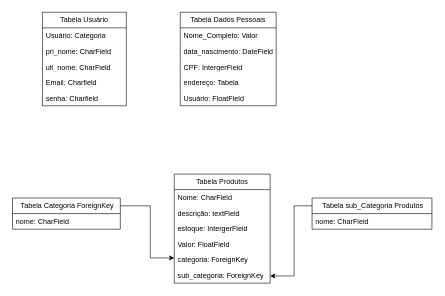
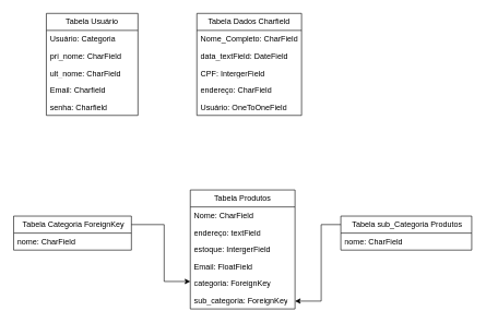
  <mxCell id="0" />
  <mxCell id="1" parent="0" />
  <mxCell id="2" value="Tabela Usuário" style="swimlane;fontStyle=0;childLayout=stackLayout;horizontal=1;startSize=26;fillColor=none;horizontalStack=0;resizeParent=1;resizeParentMax=0;resizeLast=0;collapsible=1;marginBottom=0;whiteSpace=wrap;html=1;" vertex="1" parent="1"><mxGeometry x="70" y="20" width="140" height="156" as="geometry" /></mxCell>
  <mxCell id="3" value="Usuário: Categoria" style="text;strokeColor=none;fillColor=none;align=left;verticalAlign=top;spacingLeft=4;spacingRight=4;overflow=hidden;rotatable=0;points=[[0,0.5],[1,0.5]];portConstraint=eastwest;whiteSpace=wrap;html=1;" vertex="1" parent="2"><mxGeometry y="26" width="140" height="26" as="geometry" /></mxCell>
  <mxCell id="4" value="pri_nome: CharField" style="text;strokeColor=none;fillColor=none;align=left;verticalAlign=top;spacingLeft=4;spacingRight=4;overflow=hidden;rotatable=0;points=[[0,0.5],[1,0.5]];portConstraint=eastwest;whiteSpace=wrap;html=1;" vertex="1" parent="2"><mxGeometry y="52" width="140" height="26" as="geometry" /></mxCell>
  <mxCell id="5" value="ult_nome: CharField" style="text;strokeColor=none;fillColor=none;align=left;verticalAlign=top;spacingLeft=4;spacingRight=4;overflow=hidden;rotatable=0;points=[[0,0.5],[1,0.5]];portConstraint=eastwest;whiteSpace=wrap;html=1;" vertex="1" parent="2"><mxGeometry y="78" width="140" height="26" as="geometry" /></mxCell>
  <mxCell id="6" value="Email: Charfield" style="text;strokeColor=none;fillColor=none;align=left;verticalAlign=top;spacingLeft=4;spacingRight=4;overflow=hidden;rotatable=0;points=[[0,0.5],[1,0.5]];portConstraint=eastwest;whiteSpace=wrap;html=1;" vertex="1" parent="2"><mxGeometry y="104" width="140" height="26" as="geometry" /></mxCell>
  <mxCell id="7" value="senha: Charfield" style="text;strokeColor=none;fillColor=none;align=left;verticalAlign=top;spacingLeft=4;spacingRight=4;overflow=hidden;rotatable=0;points=[[0,0.5],[1,0.5]];portConstraint=eastwest;whiteSpace=wrap;html=1;" vertex="1" parent="2"><mxGeometry y="130" width="140" height="26" as="geometry" /></mxCell>
- <mxCell id="8" value="Tabela Dados Pessoais" style="swimlane;fontStyle=0;childLayout=stackLayout;horizontal=1;startSize=26;fillColor=none;horizontalStack=0;resizeParent=1;resizeParentMax=0;resizeLast=0;collapsible=1;marginBottom=0;whiteSpace=wrap;html=1;" vertex="1" parent="1"><mxGeometry x="300" y="20" width="160" height="156" as="geometry" /></mxCell>
- <mxCell id="9" value="Nome_Completo: Valor" style="text;strokeColor=none;fillColor=none;align=left;verticalAlign=top;spacingLeft=4;spacingRight=4;overflow=hidden;rotatable=0;points=[[0,0.5],[1,0.5]];portConstraint=eastwest;whiteSpace=wrap;html=1;" vertex="1" parent="8"><mxGeometry y="26" width="160" height="26" as="geometry" /></mxCell>
- <mxCell id="10" value="data_nascimento: DateField" style="text;strokeColor=none;fillColor=none;align=left;verticalAlign=top;spacingLeft=4;spacingRight=4;overflow=hidden;rotatable=0;points=[[0,0.5],[1,0.5]];portConstraint=eastwest;whiteSpace=wrap;html=1;" vertex="1" parent="8"><mxGeometry y="52" width="160" height="26" as="geometry" /></mxCell>
+ <mxCell id="8" value="Tabela Dados Charfield" style="swimlane;fontStyle=0;childLayout=stackLayout;horizontal=1;startSize=26;fillColor=none;horizontalStack=0;resizeParent=1;resizeParentMax=0;resizeLast=0;collapsible=1;marginBottom=0;whiteSpace=wrap;html=1;" vertex="1" parent="1"><mxGeometry x="300" y="20" width="160" height="156" as="geometry" /></mxCell>
+ <mxCell id="9" value="Nome_Completo: CharField" style="text;strokeColor=none;fillColor=none;align=left;verticalAlign=top;spacingLeft=4;spacingRight=4;overflow=hidden;rotatable=0;points=[[0,0.5],[1,0.5]];portConstraint=eastwest;whiteSpace=wrap;html=1;" vertex="1" parent="8"><mxGeometry y="26" width="160" height="26" as="geometry" /></mxCell>
+ <mxCell id="10" value="data_textField: DateField" style="text;strokeColor=none;fillColor=none;align=left;verticalAlign=top;spacingLeft=4;spacingRight=4;overflow=hidden;rotatable=0;points=[[0,0.5],[1,0.5]];portConstraint=eastwest;whiteSpace=wrap;html=1;" vertex="1" parent="8"><mxGeometry y="52" width="160" height="26" as="geometry" /></mxCell>
  <mxCell id="11" value="CPF: IntergerField" style="text;strokeColor=none;fillColor=none;align=left;verticalAlign=top;spacingLeft=4;spacingRight=4;overflow=hidden;rotatable=0;points=[[0,0.5],[1,0.5]];portConstraint=eastwest;whiteSpace=wrap;html=1;" vertex="1" parent="8"><mxGeometry y="78" width="160" height="26" as="geometry" /></mxCell>
- <mxCell id="12" value="endereço: Tabela" style="text;strokeColor=none;fillColor=none;align=left;verticalAlign=top;spacingLeft=4;spacingRight=4;overflow=hidden;rotatable=0;points=[[0,0.5],[1,0.5]];portConstraint=eastwest;whiteSpace=wrap;html=1;" vertex="1" parent="8"><mxGeometry y="104" width="160" height="26" as="geometry" /></mxCell>
- <mxCell id="13" value="Usuário: FloatField" style="text;strokeColor=none;fillColor=none;align=left;verticalAlign=top;spacingLeft=4;spacingRight=4;overflow=hidden;rotatable=0;points=[[0,0.5],[1,0.5]];portConstraint=eastwest;whiteSpace=wrap;html=1;" vertex="1" parent="8"><mxGeometry y="130" width="160" height="26" as="geometry" /></mxCell>
+ <mxCell id="12" value="endereço: CharField" style="text;strokeColor=none;fillColor=none;align=left;verticalAlign=top;spacingLeft=4;spacingRight=4;overflow=hidden;rotatable=0;points=[[0,0.5],[1,0.5]];portConstraint=eastwest;whiteSpace=wrap;html=1;" vertex="1" parent="8"><mxGeometry y="104" width="160" height="26" as="geometry" /></mxCell>
+ <mxCell id="13" value="Usuário: OneToOneField" style="text;strokeColor=none;fillColor=none;align=left;verticalAlign=top;spacingLeft=4;spacingRight=4;overflow=hidden;rotatable=0;points=[[0,0.5],[1,0.5]];portConstraint=eastwest;whiteSpace=wrap;html=1;" vertex="1" parent="8"><mxGeometry y="130" width="160" height="26" as="geometry" /></mxCell>
  <mxCell id="14" value="Tabela Produtos" style="swimlane;fontStyle=0;childLayout=stackLayout;horizontal=1;startSize=26;fillColor=none;horizontalStack=0;resizeParent=1;resizeParentMax=0;resizeLast=0;collapsible=1;marginBottom=0;whiteSpace=wrap;html=1;" vertex="1" parent="1"><mxGeometry x="290" y="290" width="160" height="182" as="geometry" /></mxCell>
  <mxCell id="15" value="Nome: CharField" style="text;strokeColor=none;fillColor=none;align=left;verticalAlign=top;spacingLeft=4;spacingRight=4;overflow=hidden;rotatable=0;points=[[0,0.5],[1,0.5]];portConstraint=eastwest;whiteSpace=wrap;html=1;" vertex="1" parent="14"><mxGeometry y="26" width="160" height="26" as="geometry" /></mxCell>
- <mxCell id="16" value="descrição: textField" style="text;strokeColor=none;fillColor=none;align=left;verticalAlign=top;spacingLeft=4;spacingRight=4;overflow=hidden;rotatable=0;points=[[0,0.5],[1,0.5]];portConstraint=eastwest;whiteSpace=wrap;html=1;" vertex="1" parent="14"><mxGeometry y="52" width="160" height="26" as="geometry" /></mxCell>
+ <mxCell id="16" value="endereço: textField" style="text;strokeColor=none;fillColor=none;align=left;verticalAlign=top;spacingLeft=4;spacingRight=4;overflow=hidden;rotatable=0;points=[[0,0.5],[1,0.5]];portConstraint=eastwest;whiteSpace=wrap;html=1;" vertex="1" parent="14"><mxGeometry y="52" width="160" height="26" as="geometry" /></mxCell>
  <mxCell id="17" value="estoque: IntergerField" style="text;strokeColor=none;fillColor=none;align=left;verticalAlign=top;spacingLeft=4;spacingRight=4;overflow=hidden;rotatable=0;points=[[0,0.5],[1,0.5]];portConstraint=eastwest;whiteSpace=wrap;html=1;" vertex="1" parent="14"><mxGeometry y="78" width="160" height="26" as="geometry" /></mxCell>
- <mxCell id="18" value="Valor: FloatField" style="text;strokeColor=none;fillColor=none;align=left;verticalAlign=top;spacingLeft=4;spacingRight=4;overflow=hidden;rotatable=0;points=[[0,0.5],[1,0.5]];portConstraint=eastwest;whiteSpace=wrap;html=1;" vertex="1" parent="14"><mxGeometry y="104" width="160" height="26" as="geometry" /></mxCell>
+ <mxCell id="18" value="Email: FloatField" style="text;strokeColor=none;fillColor=none;align=left;verticalAlign=top;spacingLeft=4;spacingRight=4;overflow=hidden;rotatable=0;points=[[0,0.5],[1,0.5]];portConstraint=eastwest;whiteSpace=wrap;html=1;" vertex="1" parent="14"><mxGeometry y="104" width="160" height="26" as="geometry" /></mxCell>
  <mxCell id="19" value="categoria: ForeignKey" style="text;strokeColor=none;fillColor=none;align=left;verticalAlign=top;spacingLeft=4;spacingRight=4;overflow=hidden;rotatable=0;points=[[0,0.5],[1,0.5]];portConstraint=eastwest;whiteSpace=wrap;html=1;" vertex="1" parent="14"><mxGeometry y="130" width="160" height="26" as="geometry" /></mxCell>
  <mxCell id="20" value="sub_categoria: ForeignKey" style="text;strokeColor=none;fillColor=none;align=left;verticalAlign=top;spacingLeft=4;spacingRight=4;overflow=hidden;rotatable=0;points=[[0,0.5],[1,0.5]];portConstraint=eastwest;whiteSpace=wrap;html=1;" vertex="1" parent="14"><mxGeometry y="156" width="160" height="26" as="geometry" /></mxCell>
  <mxCell id="21" value="&amp;nbsp;Tabela Categoria ForeignKey" style="swimlane;fontStyle=0;childLayout=stackLayout;horizontal=1;startSize=26;fillColor=none;horizontalStack=0;resizeParent=1;resizeParentMax=0;resizeLast=0;collapsible=1;marginBottom=0;whiteSpace=wrap;html=1;" vertex="1" parent="1"><mxGeometry x="20" y="330" width="180" height="52" as="geometry" /></mxCell>
  <mxCell id="22" value="nome: CharField" style="text;strokeColor=none;fillColor=none;align=left;verticalAlign=top;spacingLeft=4;spacingRight=4;overflow=hidden;rotatable=0;points=[[0,0.5],[1,0.5]];portConstraint=eastwest;whiteSpace=wrap;html=1;" vertex="1" parent="21"><mxGeometry y="26" width="180" height="26" as="geometry" /></mxCell>
  <mxCell id="23" value="&amp;nbsp;Tabela sub_Categoria Produtos" style="swimlane;fontStyle=0;childLayout=stackLayout;horizontal=1;startSize=26;fillColor=none;horizontalStack=0;resizeParent=1;resizeParentMax=0;resizeLast=0;collapsible=1;marginBottom=0;whiteSpace=wrap;html=1;" vertex="1" parent="1"><mxGeometry x="520" y="330" width="200" height="52" as="geometry" /></mxCell>
  <mxCell id="24" value="nome: CharField" style="text;strokeColor=none;fillColor=none;align=left;verticalAlign=top;spacingLeft=4;spacingRight=4;overflow=hidden;rotatable=0;points=[[0,0.5],[1,0.5]];portConstraint=eastwest;whiteSpace=wrap;html=1;" vertex="1" parent="23"><mxGeometry y="26" width="200" height="26" as="geometry" /></mxCell>
  <mxCell id="25" value="" style="endArrow=classic;html=1;rounded=0;exitX=1;exitY=0.25;exitDx=0;exitDy=0;exitPerimeter=0;" edge="1" parent="1" source="21"><mxGeometry width="50" height="50" relative="1" as="geometry"><mxPoint x="240" y="310" as="sourcePoint" /><mxPoint x="290" y="430" as="targetPoint" /><Array as="points"><mxPoint x="250" y="343" /><mxPoint x="250" y="430" /></Array></mxGeometry></mxCell>
  <mxCell id="26" value="" style="endArrow=classic;html=1;rounded=0;exitX=0;exitY=0.25;exitDx=0;exitDy=0;" edge="1" parent="1" source="23"><mxGeometry width="50" height="50" relative="1" as="geometry"><mxPoint x="500" y="420" as="sourcePoint" /><mxPoint x="450" y="460" as="targetPoint" /><Array as="points"><mxPoint x="490" y="343" /><mxPoint x="490" y="460" /></Array></mxGeometry></mxCell>
